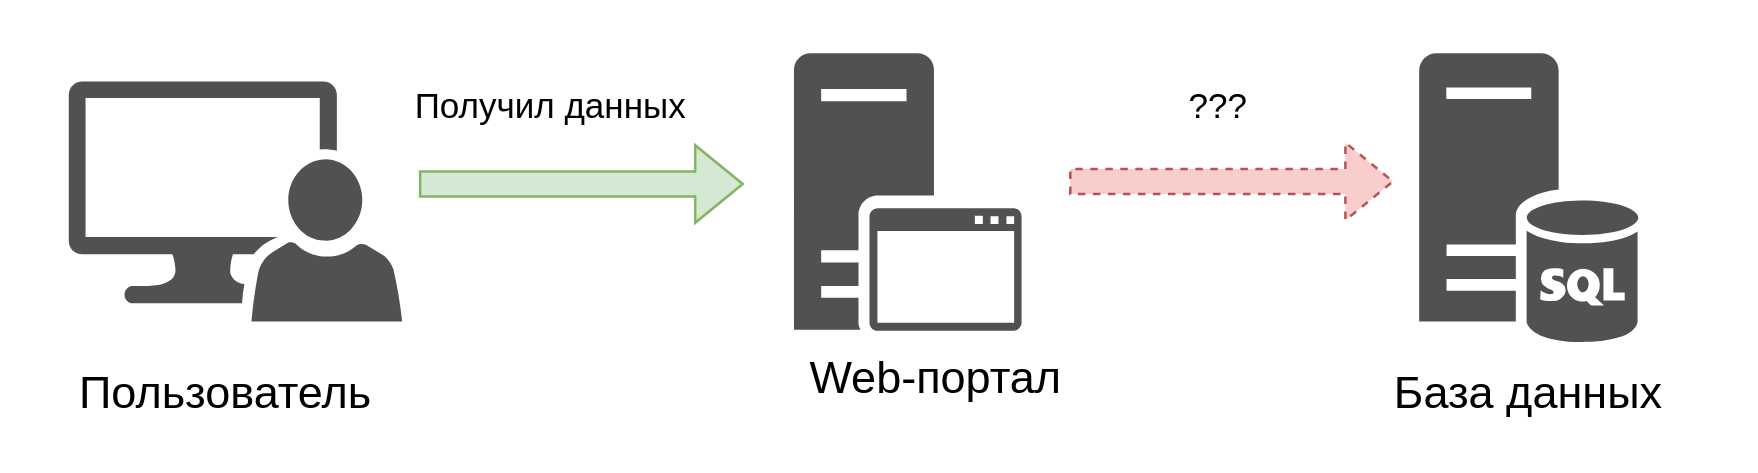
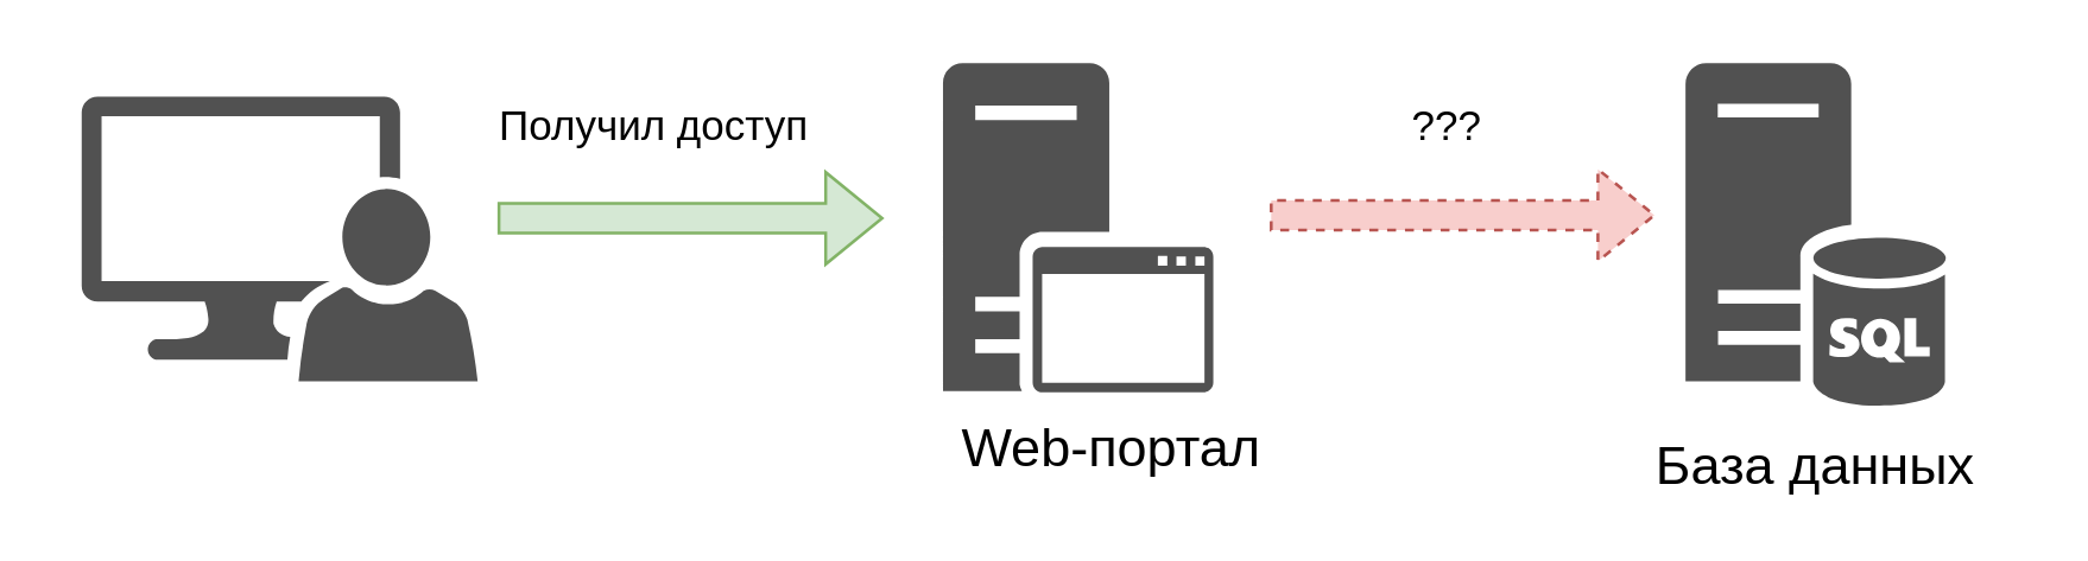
  <mxCell id="0" />
  <mxCell id="1" parent="0" />
  <mxCell id="2" value="" style="sketch=0;pointerEvents=1;shadow=0;dashed=0;html=1;strokeColor=none;labelPosition=center;verticalLabelPosition=bottom;verticalAlign=top;align=center;fillColor=#515151;shape=mxgraph.mscae.system_center.admin_console" vertex="1" parent="1"><mxGeometry x="27" y="32" width="133.33" height="96" as="geometry" /></mxCell>
  <mxCell id="3" value="" style="sketch=0;pointerEvents=1;shadow=0;dashed=0;html=1;strokeColor=none;labelPosition=center;verticalLabelPosition=bottom;verticalAlign=top;align=center;fillColor=#515151;shape=mxgraph.mscae.system_center.central_administration_site_sql" vertex="1" parent="1"><mxGeometry x="567" y="20.71" width="88" height="115.79" as="geometry" /></mxCell>
  <mxCell id="4" value="" style="sketch=0;pointerEvents=1;shadow=0;dashed=0;html=1;strokeColor=none;labelPosition=center;verticalLabelPosition=bottom;verticalAlign=top;align=center;fillColor=#515151;shape=mxgraph.mscae.system_center.secondary_site" vertex="1" parent="1"><mxGeometry x="317" y="20.71" width="91" height="110.98" as="geometry" /></mxCell>
- <mxCell id="5" value="Пользователь" style="text;html=1;strokeColor=none;fillColor=none;align=center;verticalAlign=middle;whiteSpace=wrap;rounded=0;fontSize=18;" vertex="1" parent="1"><mxGeometry x="20.33" y="147" width="140" height="20" as="geometry" /></mxCell>
  <mxCell id="6" value="База данных" style="text;html=1;strokeColor=none;fillColor=none;align=center;verticalAlign=middle;whiteSpace=wrap;rounded=0;fontSize=18;" vertex="1" parent="1"><mxGeometry x="541" y="147" width="140" height="20" as="geometry" /></mxCell>
  <mxCell id="7" value="Web-портал" style="text;html=1;strokeColor=none;fillColor=none;align=center;verticalAlign=middle;whiteSpace=wrap;rounded=0;fontSize=18;" vertex="1" parent="1"><mxGeometry x="304" y="141" width="140" height="20" as="geometry" /></mxCell>
  <mxCell id="8" value="" style="shape=flexArrow;endArrow=classic;html=1;rounded=0;fontSize=18;fillColor=#d5e8d4;strokeColor=#82b366;" edge="1" parent="1"><mxGeometry width="50" height="50" relative="1" as="geometry"><mxPoint x="167" y="73" as="sourcePoint" /><mxPoint x="297" y="73" as="targetPoint" /></mxGeometry></mxCell>
- <mxCell id="9" value="Получил данных" style="text;html=1;strokeColor=none;fillColor=none;align=center;verticalAlign=middle;whiteSpace=wrap;rounded=0;fontSize=14;" vertex="1" parent="1"><mxGeometry x="145" y="27" width="150" height="30" as="geometry" /></mxCell>
+ <mxCell id="9" value="Получил доступ" style="text;html=1;strokeColor=none;fillColor=none;align=center;verticalAlign=middle;whiteSpace=wrap;rounded=0;fontSize=14;" vertex="1" parent="1"><mxGeometry x="145" y="27" width="150" height="30" as="geometry" /></mxCell>
  <mxCell id="10" value="" style="shape=flexArrow;endArrow=classic;html=1;rounded=0;fontSize=18;dashed=1;fillColor=#f8cecc;strokeColor=#b85450;" edge="1" parent="1"><mxGeometry width="50" height="50" relative="1" as="geometry"><mxPoint x="427" y="72" as="sourcePoint" /><mxPoint x="557" y="72" as="targetPoint" /></mxGeometry></mxCell>
  <mxCell id="11" value="???" style="text;html=1;strokeColor=none;fillColor=none;align=center;verticalAlign=middle;whiteSpace=wrap;rounded=0;fontSize=14;" vertex="1" parent="1"><mxGeometry x="457" y="27" width="60" height="30" as="geometry" /></mxCell>
